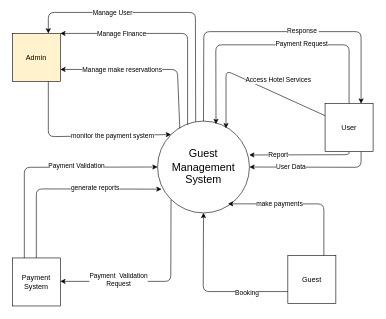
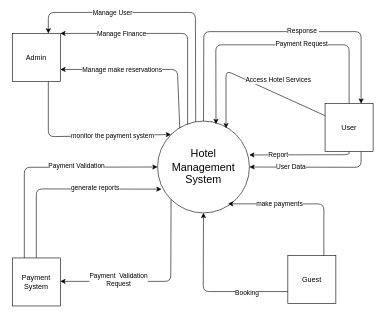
  <mxCell id="0" />
  <mxCell id="1" parent="0" />
- <mxCell id="2" value="&lt;font style=&quot;font-size: 18px;&quot;&gt;Guest Management System&lt;/font&gt;" style="ellipse;whiteSpace=wrap;html=1;aspect=fixed;rounded=1;" vertex="1" parent="1"><mxGeometry x="262" y="201" width="153" height="153" as="geometry" /></mxCell>
+ <mxCell id="2" value="&lt;font style=&quot;font-size: 18px;&quot;&gt;Hotel Management System&lt;/font&gt;" style="ellipse;whiteSpace=wrap;html=1;aspect=fixed;rounded=1;" vertex="1" parent="1"><mxGeometry x="262" y="201" width="153" height="153" as="geometry" /></mxCell>
  <mxCell id="3" value="" style="endArrow=classic;html=1;rounded=1;exitX=0.5;exitY=0;exitDx=0;exitDy=0;entryX=0.75;entryY=0;entryDx=0;entryDy=0;" edge="1" parent="1" source="2" target="7"><mxGeometry relative="1" as="geometry"><mxPoint x="344" y="181" as="sourcePoint" /><mxPoint x="561" y="100" as="targetPoint" /><Array as="points"><mxPoint x="339" y="52" /><mxPoint x="601" y="52" /></Array></mxGeometry></mxCell>
  <mxCell id="4" value="Response&amp;nbsp;" style="edgeLabel;resizable=0;html=1;align=center;verticalAlign=middle;rounded=1;" connectable="0" vertex="1" parent="3"><mxGeometry relative="1" as="geometry"><mxPoint x="48" y="-2" as="offset" /></mxGeometry></mxCell>
  <mxCell id="5" value="" style="endArrow=classic;html=1;rounded=1;exitX=0.5;exitY=0;exitDx=0;exitDy=0;entryX=0.636;entryY=0.032;entryDx=0;entryDy=0;entryPerimeter=0;" edge="1" parent="1" source="7" target="2"><mxGeometry relative="1" as="geometry"><mxPoint x="349" y="211" as="sourcePoint" /><mxPoint x="534" y="118" as="targetPoint" /><Array as="points"><mxPoint x="581" y="74" /><mxPoint x="359" y="74" /></Array></mxGeometry></mxCell>
  <mxCell id="6" value="Payment Request" style="edgeLabel;resizable=0;html=1;align=center;verticalAlign=middle;rounded=1;" connectable="0" vertex="1" parent="5"><mxGeometry relative="1" as="geometry"><mxPoint x="48" y="-2" as="offset" /></mxGeometry></mxCell>
  <mxCell id="7" value="User" style="whiteSpace=wrap;html=1;aspect=fixed;rounded=0;" vertex="1" parent="1"><mxGeometry x="541" y="172" width="80" height="80" as="geometry" /></mxCell>
- <mxCell id="8" value="Admin" style="whiteSpace=wrap;html=1;aspect=fixed;rounded=0;fillColor=#fff2cc;" vertex="1" parent="1"><mxGeometry x="20" y="55" width="80" height="80" as="geometry" /></mxCell>
+ <mxCell id="8" value="Admin" style="whiteSpace=wrap;html=1;aspect=fixed;rounded=0;" vertex="1" parent="1"><mxGeometry x="20" y="55" width="80" height="80" as="geometry" /></mxCell>
  <mxCell id="9" value="Payment System" style="whiteSpace=wrap;html=1;aspect=fixed;rounded=0;" vertex="1" parent="1"><mxGeometry x="20" y="429" width="80" height="80" as="geometry" /></mxCell>
  <mxCell id="10" value="Guest" style="whiteSpace=wrap;html=1;aspect=fixed;rounded=0;" vertex="1" parent="1"><mxGeometry x="479" y="425" width="80" height="80" as="geometry" /></mxCell>
  <mxCell id="11" value="" style="endArrow=classic;html=1;rounded=1;entryX=1;entryY=0;entryDx=0;entryDy=0;" edge="1" parent="1" target="8"><mxGeometry relative="1" as="geometry"><mxPoint x="312" y="207" as="sourcePoint" /><mxPoint x="196" y="250" as="targetPoint" /><Array as="points"><mxPoint x="312" y="55" /></Array></mxGeometry></mxCell>
  <mxCell id="12" value="Manage Finance" style="edgeLabel;resizable=0;html=1;align=center;verticalAlign=middle;rounded=1;" connectable="0" vertex="1" parent="11"><mxGeometry relative="1" as="geometry"><mxPoint x="-81" as="offset" /></mxGeometry></mxCell>
  <mxCell id="13" value="" style="endArrow=classic;html=1;rounded=1;exitX=0.415;exitY=0.007;exitDx=0;exitDy=0;exitPerimeter=0;entryX=0.75;entryY=0;entryDx=0;entryDy=0;" edge="1" parent="1" source="2" target="8"><mxGeometry relative="1" as="geometry"><mxPoint x="189" y="238" as="sourcePoint" /><mxPoint x="81" y="24" as="targetPoint" /><Array as="points"><mxPoint x="325" y="20" /><mxPoint x="80" y="20" /></Array></mxGeometry></mxCell>
  <mxCell id="14" value="Manage User" style="edgeLabel;resizable=0;html=1;align=center;verticalAlign=middle;rounded=1;" connectable="0" vertex="1" parent="13"><mxGeometry relative="1" as="geometry"><mxPoint x="-90" as="offset" /></mxGeometry></mxCell>
  <mxCell id="15" value="" style="endArrow=classic;html=1;rounded=1;entryX=1;entryY=0.75;entryDx=0;entryDy=0;" edge="1" parent="1" target="8"><mxGeometry relative="1" as="geometry"><mxPoint x="299" y="213" as="sourcePoint" /><mxPoint x="110" y="65" as="targetPoint" /><Array as="points"><mxPoint x="295" y="115" /></Array></mxGeometry></mxCell>
  <mxCell id="16" value="Manage make reservations" style="edgeLabel;resizable=0;html=1;align=center;verticalAlign=middle;rounded=1;" connectable="0" vertex="1" parent="15"><mxGeometry relative="1" as="geometry"><mxPoint x="-44" as="offset" /></mxGeometry></mxCell>
  <mxCell id="17" value="" style="endArrow=classic;html=1;rounded=1;entryX=0;entryY=0;entryDx=0;entryDy=0;exitX=0.75;exitY=1;exitDx=0;exitDy=0;" edge="1" parent="1" source="8" target="2"><mxGeometry relative="1" as="geometry"><mxPoint x="309" y="223" as="sourcePoint" /><mxPoint x="110" y="105" as="targetPoint" /><Array as="points"><mxPoint x="80" y="227" /></Array></mxGeometry></mxCell>
  <mxCell id="18" value="monitor the payment system" style="edgeLabel;resizable=0;html=1;align=center;verticalAlign=middle;rounded=1;" connectable="0" vertex="1" parent="17"><mxGeometry relative="1" as="geometry"><mxPoint x="51" y="-2" as="offset" /></mxGeometry></mxCell>
  <mxCell id="19" value="" style="endArrow=classic;html=1;rounded=1;exitX=0;exitY=0.25;exitDx=0;exitDy=0;" edge="1" parent="1" source="7"><mxGeometry relative="1" as="geometry"><mxPoint x="555" y="116" as="sourcePoint" /><mxPoint x="376" y="213" as="targetPoint" /><Array as="points"><mxPoint x="376" y="117" /></Array></mxGeometry></mxCell>
  <mxCell id="20" value="Access Hotel Services" style="edgeLabel;resizable=0;html=1;align=center;verticalAlign=middle;rounded=1;" connectable="0" vertex="1" parent="19"><mxGeometry relative="1" as="geometry"><mxPoint x="48" y="-2" as="offset" /></mxGeometry></mxCell>
  <mxCell id="21" value="" style="endArrow=classic;html=1;rounded=1;entryX=0.998;entryY=0.369;entryDx=0;entryDy=0;entryPerimeter=0;exitX=0.5;exitY=1;exitDx=0;exitDy=0;" edge="1" parent="1" source="7" target="2"><mxGeometry relative="1" as="geometry"><mxPoint x="575" y="201" as="sourcePoint" /><mxPoint x="424" y="297" as="targetPoint" /><Array as="points"><mxPoint x="581" y="257" /></Array></mxGeometry></mxCell>
  <mxCell id="22" value="Report" style="edgeLabel;resizable=0;html=1;align=center;verticalAlign=middle;rounded=1;" connectable="0" vertex="1" parent="21"><mxGeometry relative="1" as="geometry"><mxPoint x="-38" as="offset" /></mxGeometry></mxCell>
  <mxCell id="23" value="" style="endArrow=classic;html=1;rounded=1;entryX=1;entryY=0.5;entryDx=0;entryDy=0;exitX=0.75;exitY=1;exitDx=0;exitDy=0;" edge="1" parent="1" source="7" target="2"><mxGeometry relative="1" as="geometry"><mxPoint x="590" y="196" as="sourcePoint" /><mxPoint x="424" y="302" as="targetPoint" /><Array as="points"><mxPoint x="601" y="278" /></Array></mxGeometry></mxCell>
  <mxCell id="24" value="User Data" style="edgeLabel;resizable=0;html=1;align=center;verticalAlign=middle;rounded=1;" connectable="0" vertex="1" parent="23"><mxGeometry relative="1" as="geometry"><mxPoint x="-38" as="offset" /></mxGeometry></mxCell>
  <mxCell id="25" value="" style="endArrow=classic;html=1;rounded=1;entryX=0;entryY=0.5;entryDx=0;entryDy=0;exitX=0.25;exitY=0;exitDx=0;exitDy=0;" edge="1" parent="1" source="9" target="2"><mxGeometry relative="1" as="geometry"><mxPoint x="73" y="319" as="sourcePoint" /><mxPoint x="277" y="407" as="targetPoint" /><Array as="points"><mxPoint x="40" y="278" /></Array></mxGeometry></mxCell>
  <mxCell id="26" value="Payment Validation" style="edgeLabel;resizable=0;html=1;align=center;verticalAlign=middle;rounded=1;" connectable="0" vertex="1" parent="25"><mxGeometry relative="1" as="geometry"><mxPoint x="51" y="-2" as="offset" /></mxGeometry></mxCell>
  <mxCell id="27" value="" style="endArrow=classic;html=1;rounded=1;entryX=1;entryY=0.5;entryDx=0;entryDy=0;exitX=0;exitY=1;exitDx=0;exitDy=0;" edge="1" parent="1" source="2"><mxGeometry relative="1" as="geometry"><mxPoint x="299" y="586" as="sourcePoint" /><mxPoint x="100" y="468" as="targetPoint" /><Array as="points"><mxPoint x="284" y="468" /></Array></mxGeometry></mxCell>
  <mxCell id="28" value="Payment&amp;nbsp; Validation&lt;br&gt;Request" style="edgeLabel;resizable=0;html=1;align=center;verticalAlign=middle;rounded=1;" connectable="0" vertex="1" parent="27"><mxGeometry relative="1" as="geometry"><mxPoint x="-64" y="-3" as="offset" /></mxGeometry></mxCell>
  <mxCell id="29" value="" style="endArrow=classic;html=1;rounded=1;entryX=0.767;entryY=0.901;entryDx=0;entryDy=0;exitX=0.75;exitY=0;exitDx=0;exitDy=0;entryPerimeter=0;" edge="1" parent="1" source="10" target="2"><mxGeometry relative="1" as="geometry"><mxPoint x="573" y="241" as="sourcePoint" /><mxPoint x="387" y="342" as="targetPoint" /><Array as="points"><mxPoint x="539" y="339" /></Array></mxGeometry></mxCell>
  <mxCell id="30" value="make payments" style="edgeLabel;resizable=0;html=1;align=center;verticalAlign=middle;rounded=1;" connectable="0" vertex="1" parent="29"><mxGeometry relative="1" as="geometry"><mxPoint x="-38" as="offset" /></mxGeometry></mxCell>
  <mxCell id="31" value="" style="endArrow=classic;html=1;rounded=1;entryX=0.5;entryY=1;entryDx=0;entryDy=0;exitX=0;exitY=0.75;exitDx=0;exitDy=0;" edge="1" parent="1" source="10" target="2"><mxGeometry relative="1" as="geometry"><mxPoint x="499" y="425" as="sourcePoint" /><mxPoint x="313" y="526" as="targetPoint" /><Array as="points"><mxPoint x="338" y="485" /></Array></mxGeometry></mxCell>
  <mxCell id="32" value="Booking" style="edgeLabel;resizable=0;html=1;align=center;verticalAlign=middle;rounded=1;" connectable="0" vertex="1" parent="31"><mxGeometry relative="1" as="geometry"><mxPoint x="67" y="2" as="offset" /></mxGeometry></mxCell>
  <mxCell id="33" value="" style="endArrow=classic;html=1;rounded=1;entryX=0.043;entryY=0.741;entryDx=0;entryDy=0;exitX=0.5;exitY=0;exitDx=0;exitDy=0;entryPerimeter=0;" edge="1" parent="1" source="9" target="2"><mxGeometry relative="1" as="geometry"><mxPoint x="50" y="439" as="sourcePoint" /><mxPoint x="272" y="288" as="targetPoint" /><Array as="points"><mxPoint x="60" y="314" /></Array></mxGeometry></mxCell>
  <mxCell id="34" value="generate reports" style="edgeLabel;resizable=0;html=1;align=center;verticalAlign=middle;rounded=1;" connectable="0" vertex="1" parent="33"><mxGeometry relative="1" as="geometry"><mxPoint x="51" y="-2" as="offset" /></mxGeometry></mxCell>
